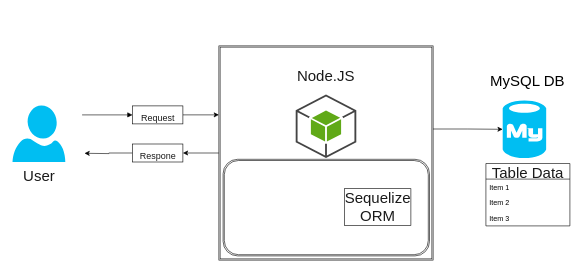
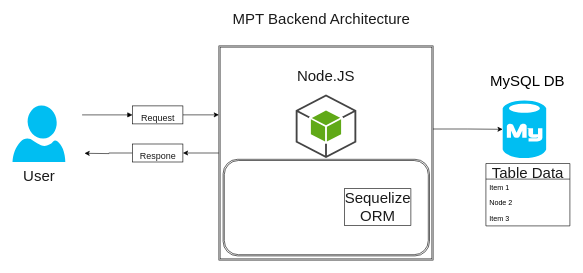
  <mxCell id="0" />
  <mxCell id="1" parent="0" />
  <mxCell id="2" value="MySQL DB" style="verticalLabelPosition=bottom;html=1;verticalAlign=top;align=center;strokeColor=none;fillColor=#00BEF2;shape=mxgraph.azure.mysql_database;fontSize=25;movableLabel=1;" vertex="1" parent="1"><mxGeometry x="837" y="167" width="72.5" height="96" as="geometry"><mxPoint x="5" y="-150" as="offset" /></mxGeometry></mxCell>
  <mxCell id="3" style="edgeStyle=orthogonalEdgeStyle;rounded=0;orthogonalLoop=1;jettySize=auto;html=1;entryX=0;entryY=0.5;entryDx=0;entryDy=0;entryPerimeter=0;exitX=0.998;exitY=0.388;exitDx=0;exitDy=0;exitPerimeter=0;" edge="1" parent="1" source="5" target="2"><mxGeometry relative="1" as="geometry"><mxPoint x="731" y="210" as="sourcePoint" /></mxGeometry></mxCell>
  <mxCell id="4" style="edgeStyle=orthogonalEdgeStyle;rounded=0;orthogonalLoop=1;jettySize=auto;html=1;entryX=0;entryY=0.5;entryDx=0;entryDy=0;fontSize=25;fontColor=#1A1A1A;" edge="1" parent="1" source="5" target="12"><mxGeometry relative="1" as="geometry" /></mxCell>
  <mxCell id="5" value="" style="shape=ext;double=1;whiteSpace=wrap;html=1;aspect=fixed;fontSize=25;fontColor=#1A1A1A;" vertex="1" parent="1"><mxGeometry x="364" y="76" width="357" height="357" as="geometry" /></mxCell>
  <mxCell id="6" value="&lt;font style=&quot;font-size: 25px;&quot;&gt;Node.JS&lt;/font&gt;" style="outlineConnect=0;dashed=0;verticalLabelPosition=bottom;verticalAlign=top;align=center;html=1;shape=mxgraph.aws3.android;movableLabel=1;fillColor=#60a917;strokeColor=#2D7600;labelBorderColor=none;fontColor=#1A1A1A;fontSize=25;" vertex="1" parent="1"><mxGeometry x="492" y="157" width="101" height="106" as="geometry"><mxPoint x="-1" y="-159" as="offset" /></mxGeometry></mxCell>
  <mxCell id="7" value="" style="shape=ext;double=1;rounded=1;whiteSpace=wrap;html=1;fontColor=#1A1A1A;" vertex="1" parent="1"><mxGeometry x="371" y="265" width="344" height="161" as="geometry" /></mxCell>
  <mxCell id="8" style="edgeStyle=orthogonalEdgeStyle;rounded=0;orthogonalLoop=1;jettySize=auto;html=1;entryX=0;entryY=0.322;entryDx=0;entryDy=0;entryPerimeter=0;fontSize=25;fontColor=#1A1A1A;" edge="1" parent="1" source="9" target="5"><mxGeometry relative="1" as="geometry" /></mxCell>
  <mxCell id="9" value="&lt;font style=&quot;font-size: 15px&quot;&gt;Request&lt;/font&gt;" style="html=1;fontSize=25;fontColor=#1A1A1A;" vertex="1" parent="1"><mxGeometry x="220" y="176" width="84" height="30" as="geometry" /></mxCell>
  <mxCell id="10" value="" style="endArrow=block;html=1;rounded=0;align=center;verticalAlign=top;endFill=1;labelBackgroundColor=none;endSize=6;fontSize=25;fontColor=#1A1A1A;" edge="1" target="9" parent="1"><mxGeometry relative="1" as="geometry"><mxPoint x="136" y="191" as="sourcePoint" /></mxGeometry></mxCell>
  <mxCell id="11" style="edgeStyle=orthogonalEdgeStyle;rounded=0;orthogonalLoop=1;jettySize=auto;html=1;fontSize=25;fontColor=#1A1A1A;" edge="1" parent="1" source="12"><mxGeometry relative="1" as="geometry"><mxPoint x="140" y="255" as="targetPoint" /></mxGeometry></mxCell>
  <mxCell id="12" value="&lt;font style=&quot;font-size: 15px&quot;&gt;Respone&lt;/font&gt;" style="html=1;fontSize=25;fontColor=#1A1A1A;direction=west;" vertex="1" parent="1"><mxGeometry x="220" y="239.5" width="84" height="30" as="geometry" /></mxCell>
  <mxCell id="13" value="User" style="verticalLabelPosition=bottom;html=1;verticalAlign=top;align=center;strokeColor=none;fillColor=#00BEF2;shape=mxgraph.azure.user;fontSize=25;fontColor=#1A1A1A;" vertex="1" parent="1"><mxGeometry x="20" y="175.5" width="88" height="94" as="geometry" /></mxCell>
+ <mxCell id="14" value="MPT Backend Architecture" style="text;html=1;strokeColor=none;fillColor=none;align=center;verticalAlign=middle;whiteSpace=wrap;rounded=0;fontSize=25;fontColor=#1A1A1A;" vertex="1" parent="1"><mxGeometry x="300" y="20" width="470" height="20" as="geometry" /></mxCell>
  <mxCell id="15" value="Sequelize ORM" style="text;html=1;strokeColor=none;fillColor=none;align=center;verticalAlign=middle;whiteSpace=wrap;rounded=0;fontSize=25;fontColor=#1A1A1A;labelBorderColor=#000000;" vertex="1" parent="1"><mxGeometry x="616" y="334" width="26" height="20" as="geometry" /></mxCell>
  <mxCell id="16" value="Table Data" style="swimlane;fontStyle=0;childLayout=stackLayout;horizontal=1;startSize=26;horizontalStack=0;resizeParent=1;resizeParentMax=0;resizeLast=0;collapsible=1;marginBottom=0;fontSize=25;fontColor=#1A1A1A;" vertex="1" parent="1"><mxGeometry x="809" y="272" width="140" height="104" as="geometry" /></mxCell>
  <mxCell id="17" value="Item 1" style="text;strokeColor=none;fillColor=none;align=left;verticalAlign=top;spacingLeft=4;spacingRight=4;overflow=hidden;rotatable=0;points=[[0,0.5],[1,0.5]];portConstraint=eastwest;" vertex="1" parent="16"><mxGeometry y="26" width="140" height="26" as="geometry" /></mxCell>
- <mxCell id="18" value="Item 2" style="text;strokeColor=none;fillColor=none;align=left;verticalAlign=top;spacingLeft=4;spacingRight=4;overflow=hidden;rotatable=0;points=[[0,0.5],[1,0.5]];portConstraint=eastwest;" vertex="1" parent="16"><mxGeometry y="52" width="140" height="26" as="geometry" /></mxCell>
+ <mxCell id="18" value="Node 2" style="text;strokeColor=none;fillColor=none;align=left;verticalAlign=top;spacingLeft=4;spacingRight=4;overflow=hidden;rotatable=0;points=[[0,0.5],[1,0.5]];portConstraint=eastwest;" vertex="1" parent="16"><mxGeometry y="52" width="140" height="26" as="geometry" /></mxCell>
  <mxCell id="19" value="Item 3" style="text;strokeColor=none;fillColor=none;align=left;verticalAlign=top;spacingLeft=4;spacingRight=4;overflow=hidden;rotatable=0;points=[[0,0.5],[1,0.5]];portConstraint=eastwest;" vertex="1" parent="16"><mxGeometry y="78" width="140" height="26" as="geometry" /></mxCell>
